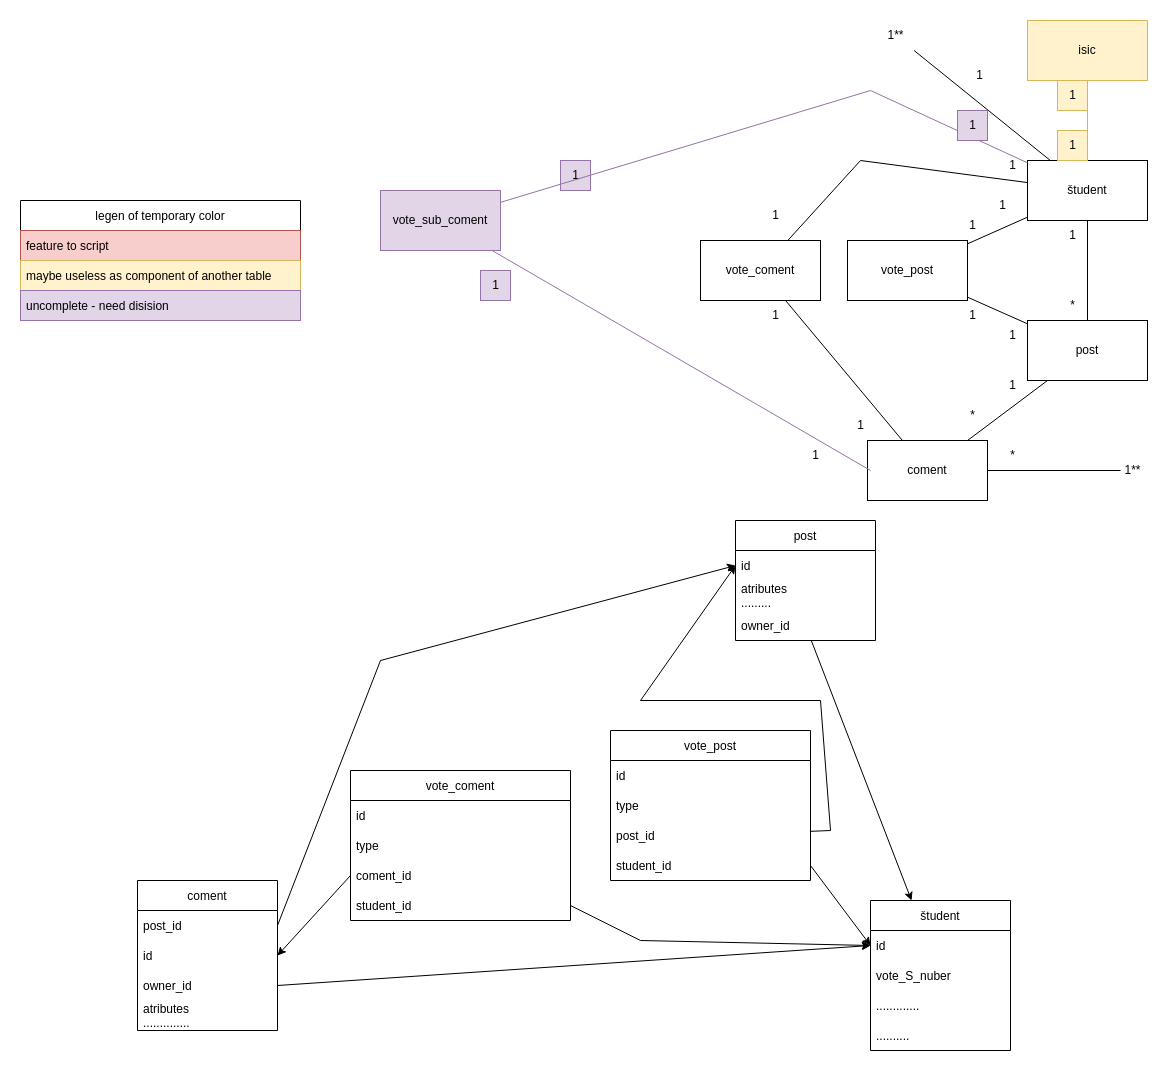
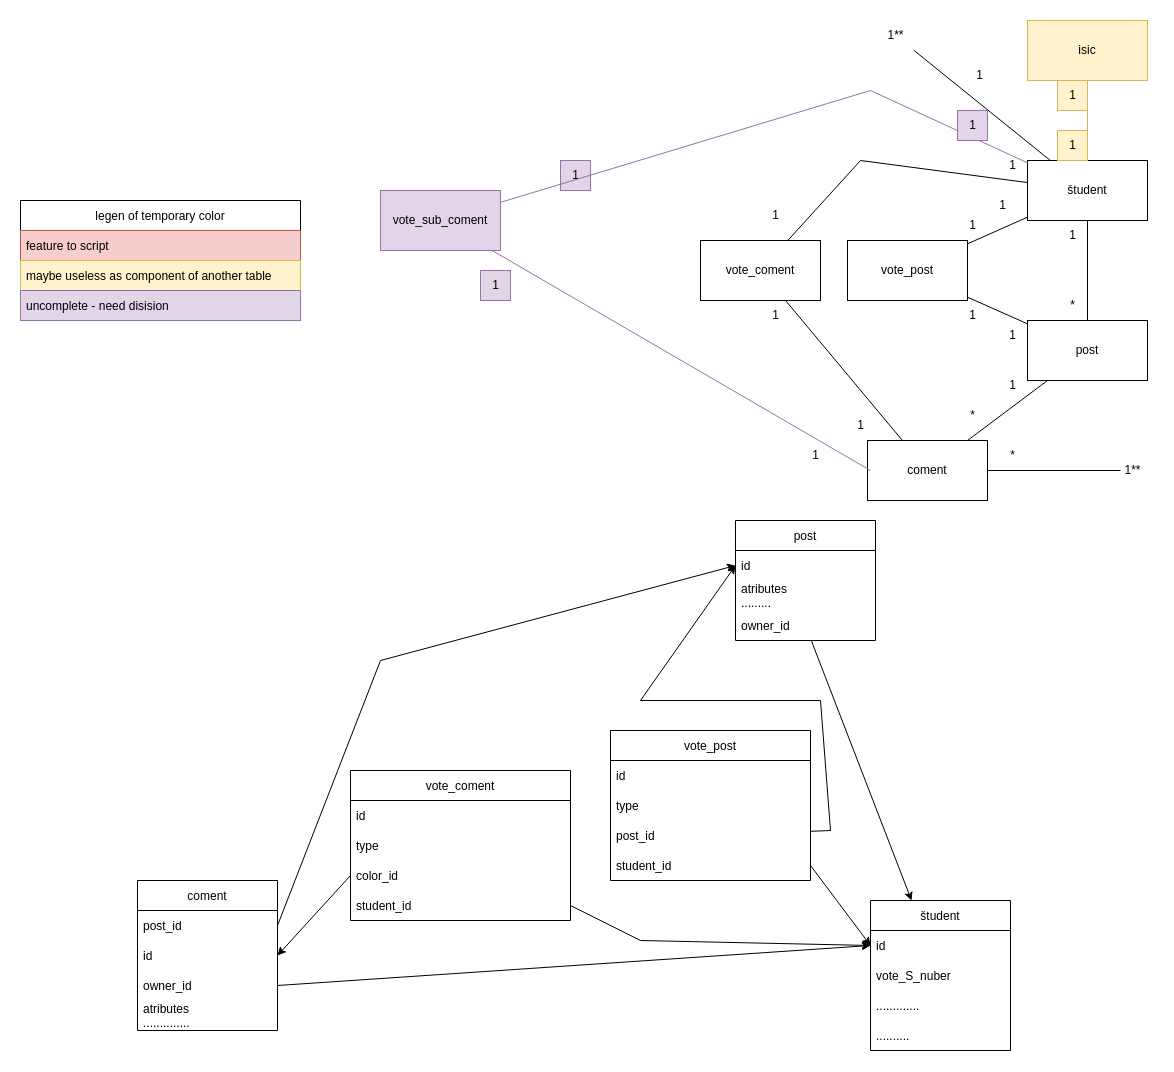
  <mxCell id="0" />
  <mxCell id="1" parent="0" />
  <mxCell id="2" value="študent" style="swimlane;fontStyle=0;childLayout=stackLayout;horizontal=1;startSize=30;horizontalStack=0;resizeParent=1;resizeParentMax=0;resizeLast=0;collapsible=1;marginBottom=0;" parent="1" vertex="1"><mxGeometry x="870" y="900" width="140" height="150" as="geometry" /></mxCell>
  <mxCell id="3" value="id" style="text;strokeColor=none;fillColor=none;align=left;verticalAlign=middle;spacingLeft=4;spacingRight=4;overflow=hidden;points=[[0,0.5],[1,0.5]];portConstraint=eastwest;rotatable=0;" parent="2" vertex="1"><mxGeometry y="30" width="140" height="30" as="geometry" /></mxCell>
  <mxCell id="4" value="vote_S_nuber" style="text;align=left;verticalAlign=middle;spacingLeft=4;spacingRight=4;overflow=hidden;points=[[0,0.5],[1,0.5]];portConstraint=eastwest;rotatable=0;" parent="2" vertex="1"><mxGeometry y="60" width="140" height="30" as="geometry" /></mxCell>
  <mxCell id="5" value="............." style="text;strokeColor=none;fillColor=none;align=left;verticalAlign=middle;spacingLeft=4;spacingRight=4;overflow=hidden;points=[[0,0.5],[1,0.5]];portConstraint=eastwest;rotatable=0;" parent="2" vertex="1"><mxGeometry y="90" width="140" height="30" as="geometry" /></mxCell>
  <mxCell id="6" value=".........." style="text;strokeColor=none;fillColor=none;align=left;verticalAlign=middle;spacingLeft=4;spacingRight=4;overflow=hidden;points=[[0,0.5],[1,0.5]];portConstraint=eastwest;rotatable=0;" parent="2" vertex="1"><mxGeometry y="120" width="140" height="30" as="geometry" /></mxCell>
  <mxCell id="7" value="post" style="swimlane;fontStyle=0;childLayout=stackLayout;horizontal=1;startSize=30;horizontalStack=0;resizeParent=1;resizeParentMax=0;resizeLast=0;collapsible=1;marginBottom=0;" parent="1" vertex="1"><mxGeometry x="735" y="520" width="140" height="120" as="geometry" /></mxCell>
  <mxCell id="8" value="id" style="text;strokeColor=none;fillColor=none;align=left;verticalAlign=middle;spacingLeft=4;spacingRight=4;overflow=hidden;points=[[0,0.5],[1,0.5]];portConstraint=eastwest;rotatable=0;" parent="7" vertex="1"><mxGeometry y="30" width="140" height="30" as="geometry" /></mxCell>
  <mxCell id="9" value="atributes&#10;........." style="text;strokeColor=none;fillColor=none;align=left;verticalAlign=middle;spacingLeft=4;spacingRight=4;overflow=hidden;points=[[0,0.5],[1,0.5]];portConstraint=eastwest;rotatable=0;" parent="7" vertex="1"><mxGeometry y="60" width="140" height="30" as="geometry" /></mxCell>
  <mxCell id="10" value="owner_id" style="text;strokeColor=none;fillColor=none;align=left;verticalAlign=middle;spacingLeft=4;spacingRight=4;overflow=hidden;points=[[0,0.5],[1,0.5]];portConstraint=eastwest;rotatable=0;" parent="7" vertex="1"><mxGeometry y="90" width="140" height="30" as="geometry" /></mxCell>
  <mxCell id="11" value="" style="endArrow=classic;html=1;rounded=0;" parent="1" source="10" target="2" edge="1"><mxGeometry width="50" height="50" relative="1" as="geometry"><mxPoint x="790" y="840" as="sourcePoint" /><mxPoint x="840" y="790" as="targetPoint" /></mxGeometry></mxCell>
  <mxCell id="12" value="coment" style="swimlane;fontStyle=0;childLayout=stackLayout;horizontal=1;startSize=30;horizontalStack=0;resizeParent=1;resizeParentMax=0;resizeLast=0;collapsible=1;marginBottom=0;" parent="1" vertex="1"><mxGeometry x="137" y="880" width="140" height="150" as="geometry" /></mxCell>
  <mxCell id="13" value="post_id" style="text;strokeColor=none;fillColor=none;align=left;verticalAlign=middle;spacingLeft=4;spacingRight=4;overflow=hidden;points=[[0,0.5],[1,0.5]];portConstraint=eastwest;rotatable=0;" parent="12" vertex="1"><mxGeometry y="30" width="140" height="30" as="geometry" /></mxCell>
  <mxCell id="14" value="id" style="text;strokeColor=none;fillColor=none;align=left;verticalAlign=middle;spacingLeft=4;spacingRight=4;overflow=hidden;points=[[0,0.5],[1,0.5]];portConstraint=eastwest;rotatable=0;" parent="12" vertex="1"><mxGeometry y="60" width="140" height="30" as="geometry" /></mxCell>
  <mxCell id="15" value="owner_id" style="text;strokeColor=none;fillColor=none;align=left;verticalAlign=middle;spacingLeft=4;spacingRight=4;overflow=hidden;points=[[0,0.5],[1,0.5]];portConstraint=eastwest;rotatable=0;" parent="12" vertex="1"><mxGeometry y="90" width="140" height="30" as="geometry" /></mxCell>
  <mxCell id="16" value="atributes&#10;.............." style="text;strokeColor=none;fillColor=none;align=left;verticalAlign=middle;spacingLeft=4;spacingRight=4;overflow=hidden;points=[[0,0.5],[1,0.5]];portConstraint=eastwest;rotatable=0;" parent="12" vertex="1"><mxGeometry y="120" width="140" height="30" as="geometry" /></mxCell>
  <mxCell id="17" value="" style="endArrow=classic;html=1;rounded=0;exitX=1;exitY=0.5;exitDx=0;exitDy=0;entryX=0;entryY=0.5;entryDx=0;entryDy=0;" parent="1" source="15" target="3" edge="1"><mxGeometry width="50" height="50" relative="1" as="geometry"><mxPoint x="800" y="900" as="sourcePoint" /><mxPoint x="850" y="850" as="targetPoint" /></mxGeometry></mxCell>
  <mxCell id="18" value="" style="endArrow=classic;html=1;rounded=0;exitX=1;exitY=0.5;exitDx=0;exitDy=0;entryX=0;entryY=0.5;entryDx=0;entryDy=0;" parent="1" source="13" target="8" edge="1"><mxGeometry width="50" height="50" relative="1" as="geometry"><mxPoint x="740" y="870" as="sourcePoint" /><mxPoint x="790" y="820" as="targetPoint" /><Array as="points"><mxPoint x="380" y="660" /></Array></mxGeometry></mxCell>
  <mxCell id="19" value="študent" style="rounded=0;whiteSpace=wrap;html=1;" parent="1" vertex="1"><mxGeometry x="1027" y="160" width="120" height="60" as="geometry" /></mxCell>
  <mxCell id="20" value="post" style="rounded=0;whiteSpace=wrap;html=1;" parent="1" vertex="1"><mxGeometry x="1027" y="320" width="120" height="60" as="geometry" /></mxCell>
  <mxCell id="21" value="isic" style="rounded=0;whiteSpace=wrap;html=1;fillColor=#fff2cc;strokeColor=#d6b656;" parent="1" vertex="1"><mxGeometry x="1027" y="20" width="120" height="60" as="geometry" /></mxCell>
  <mxCell id="22" value="" style="endArrow=none;html=1;rounded=0;fillColor=#fff2cc;strokeColor=#d6b656;" parent="1" source="19" target="21" edge="1"><mxGeometry width="50" height="50" relative="1" as="geometry"><mxPoint x="927" y="200" as="sourcePoint" /><mxPoint x="977" y="150" as="targetPoint" /></mxGeometry></mxCell>
  <mxCell id="23" value="1" style="text;html=1;align=center;verticalAlign=middle;resizable=0;points=[];autosize=1;strokeColor=#d6b656;fillColor=#fff2cc;" parent="1" vertex="1"><mxGeometry x="1057" y="80" width="30" height="30" as="geometry" /></mxCell>
  <mxCell id="24" value="1" style="text;html=1;align=center;verticalAlign=middle;resizable=0;points=[];autosize=1;strokeColor=none;fillColor=none;" parent="1" vertex="1"><mxGeometry x="957" y="210" width="30" height="30" as="geometry" /></mxCell>
  <mxCell id="25" value="" style="endArrow=none;html=1;rounded=0;" parent="1" source="19" target="20" edge="1"><mxGeometry width="50" height="50" relative="1" as="geometry"><mxPoint x="1057" y="310" as="sourcePoint" /><mxPoint x="1107" y="260" as="targetPoint" /></mxGeometry></mxCell>
  <mxCell id="26" value="1" style="text;html=1;align=center;verticalAlign=middle;resizable=0;points=[];autosize=1;strokeColor=none;fillColor=none;" parent="1" vertex="1"><mxGeometry x="1057" y="220" width="30" height="30" as="geometry" /></mxCell>
  <mxCell id="27" value="*" style="text;html=1;align=center;verticalAlign=middle;resizable=0;points=[];autosize=1;strokeColor=none;fillColor=none;" parent="1" vertex="1"><mxGeometry x="1057" y="290" width="30" height="30" as="geometry" /></mxCell>
  <mxCell id="28" value="coment" style="rounded=0;whiteSpace=wrap;html=1;" parent="1" vertex="1"><mxGeometry x="867" y="440" width="120" height="60" as="geometry" /></mxCell>
  <mxCell id="29" value="" style="endArrow=none;html=1;rounded=0;" parent="1" source="28" target="20" edge="1"><mxGeometry width="50" height="50" relative="1" as="geometry"><mxPoint x="937" y="440" as="sourcePoint" /><mxPoint x="987" y="390" as="targetPoint" /></mxGeometry></mxCell>
  <mxCell id="30" value="1" style="text;html=1;align=center;verticalAlign=middle;resizable=0;points=[];autosize=1;strokeColor=none;fillColor=none;" parent="1" vertex="1"><mxGeometry x="997" y="370" width="30" height="30" as="geometry" /></mxCell>
  <mxCell id="31" value="*" style="text;html=1;align=center;verticalAlign=middle;resizable=0;points=[];autosize=1;strokeColor=none;fillColor=none;" parent="1" vertex="1"><mxGeometry x="957" y="400" width="30" height="30" as="geometry" /></mxCell>
  <mxCell id="32" value="vote_post" style="rounded=0;whiteSpace=wrap;html=1;" parent="1" vertex="1"><mxGeometry x="847" y="240" width="120" height="60" as="geometry" /></mxCell>
  <mxCell id="33" value="" style="endArrow=none;html=1;rounded=0;" parent="1" source="32" target="19" edge="1"><mxGeometry width="50" height="50" relative="1" as="geometry"><mxPoint x="957" y="220" as="sourcePoint" /><mxPoint x="1007" y="170" as="targetPoint" /></mxGeometry></mxCell>
  <mxCell id="34" value="1" style="text;html=1;align=center;verticalAlign=middle;resizable=0;points=[];autosize=1;strokeColor=#d6b656;fillColor=#fff2cc;" parent="1" vertex="1"><mxGeometry x="1057" y="130" width="30" height="30" as="geometry" /></mxCell>
  <mxCell id="35" value="1" style="text;html=1;align=center;verticalAlign=middle;resizable=0;points=[];autosize=1;strokeColor=none;fillColor=none;" parent="1" vertex="1"><mxGeometry x="987" y="190" width="30" height="30" as="geometry" /></mxCell>
  <mxCell id="36" value="" style="endArrow=none;html=1;rounded=0;" parent="1" source="32" target="20" edge="1"><mxGeometry width="50" height="50" relative="1" as="geometry"><mxPoint x="867" y="400" as="sourcePoint" /><mxPoint x="917" y="350" as="targetPoint" /></mxGeometry></mxCell>
  <mxCell id="37" value="1" style="text;html=1;align=center;verticalAlign=middle;resizable=0;points=[];autosize=1;strokeColor=none;fillColor=none;" parent="1" vertex="1"><mxGeometry x="957" y="300" width="30" height="30" as="geometry" /></mxCell>
  <mxCell id="38" value="1" style="text;html=1;align=center;verticalAlign=middle;resizable=0;points=[];autosize=1;strokeColor=none;fillColor=none;" parent="1" vertex="1"><mxGeometry x="997" y="320" width="30" height="30" as="geometry" /></mxCell>
  <mxCell id="39" value="vote_coment" style="rounded=0;whiteSpace=wrap;html=1;" parent="1" vertex="1"><mxGeometry x="700" y="240" width="120" height="60" as="geometry" /></mxCell>
  <mxCell id="40" value="1" style="text;html=1;align=center;verticalAlign=middle;resizable=0;points=[];autosize=1;strokeColor=none;fillColor=none;" parent="1" vertex="1"><mxGeometry x="760" y="200" width="30" height="30" as="geometry" /></mxCell>
  <mxCell id="41" value="" style="endArrow=none;html=1;rounded=0;" parent="1" source="39" target="19" edge="1"><mxGeometry width="50" height="50" relative="1" as="geometry"><mxPoint x="810" y="163.333" as="sourcePoint" /><mxPoint x="870" y="136.667" as="targetPoint" /><Array as="points"><mxPoint x="860" y="160" /></Array></mxGeometry></mxCell>
  <mxCell id="42" value="1" style="text;html=1;align=center;verticalAlign=middle;resizable=0;points=[];autosize=1;strokeColor=none;fillColor=none;" parent="1" vertex="1"><mxGeometry x="997" y="150" width="30" height="30" as="geometry" /></mxCell>
  <mxCell id="43" value="1" style="text;html=1;align=center;verticalAlign=middle;resizable=0;points=[];autosize=1;strokeColor=none;fillColor=none;" parent="1" vertex="1"><mxGeometry x="760" y="300" width="30" height="30" as="geometry" /></mxCell>
  <mxCell id="44" value="" style="endArrow=none;html=1;rounded=0;" parent="1" source="39" target="28" edge="1"><mxGeometry width="50" height="50" relative="1" as="geometry"><mxPoint x="830" y="393.333" as="sourcePoint" /><mxPoint x="890" y="366.667" as="targetPoint" /></mxGeometry></mxCell>
  <mxCell id="45" value="1" style="text;html=1;align=center;verticalAlign=middle;resizable=0;points=[];autosize=1;strokeColor=none;fillColor=none;" parent="1" vertex="1"><mxGeometry x="845" y="410" width="30" height="30" as="geometry" /></mxCell>
  <mxCell id="46" value="vote_post" style="swimlane;fontStyle=0;childLayout=stackLayout;horizontal=1;startSize=30;horizontalStack=0;resizeParent=1;resizeParentMax=0;resizeLast=0;collapsible=1;marginBottom=0;" parent="1" vertex="1"><mxGeometry x="610" y="730" width="200" height="150" as="geometry" /></mxCell>
  <mxCell id="47" value="id" style="text;strokeColor=none;fillColor=none;align=left;verticalAlign=middle;spacingLeft=4;spacingRight=4;overflow=hidden;points=[[0,0.5],[1,0.5]];portConstraint=eastwest;rotatable=0;" parent="46" vertex="1"><mxGeometry y="30" width="200" height="30" as="geometry" /></mxCell>
  <mxCell id="48" value="type" style="text;strokeColor=none;fillColor=none;align=left;verticalAlign=middle;spacingLeft=4;spacingRight=4;overflow=hidden;points=[[0,0.5],[1,0.5]];portConstraint=eastwest;rotatable=0;" parent="46" vertex="1"><mxGeometry y="60" width="200" height="30" as="geometry" /></mxCell>
  <mxCell id="49" value="post_id   " style="text;align=left;verticalAlign=middle;spacingLeft=4;spacingRight=4;overflow=hidden;points=[[0,0.5],[1,0.5]];portConstraint=eastwest;rotatable=0;" parent="46" vertex="1"><mxGeometry y="90" width="200" height="30" as="geometry" /></mxCell>
  <mxCell id="50" value="student_id" style="text;align=left;verticalAlign=middle;spacingLeft=4;spacingRight=4;overflow=hidden;points=[[0,0.5],[1,0.5]];portConstraint=eastwest;rotatable=0;" parent="46" vertex="1"><mxGeometry y="120" width="200" height="30" as="geometry" /></mxCell>
  <mxCell id="51" value="" style="endArrow=classic;html=1;rounded=0;entryX=0;entryY=0.5;entryDx=0;entryDy=0;" parent="1" source="49" target="8" edge="1"><mxGeometry width="50" height="50" relative="1" as="geometry"><mxPoint x="900" y="800" as="sourcePoint" /><mxPoint x="680" y="670" as="targetPoint" /><Array as="points"><mxPoint x="830" y="830" /><mxPoint x="820" y="700" /><mxPoint x="640" y="700" /></Array></mxGeometry></mxCell>
  <mxCell id="52" value="" style="endArrow=classic;html=1;rounded=0;entryX=0;entryY=0.5;entryDx=0;entryDy=0;exitX=1;exitY=0.5;exitDx=0;exitDy=0;" parent="1" source="50" target="3" edge="1"><mxGeometry width="50" height="50" relative="1" as="geometry"><mxPoint x="580" y="910" as="sourcePoint" /><mxPoint x="630" y="860" as="targetPoint" /></mxGeometry></mxCell>
  <mxCell id="53" value="vote_coment" style="swimlane;fontStyle=0;childLayout=stackLayout;horizontal=1;startSize=30;horizontalStack=0;resizeParent=1;resizeParentMax=0;resizeLast=0;collapsible=1;marginBottom=0;" parent="1" vertex="1"><mxGeometry x="350" y="770" width="220" height="150" as="geometry" /></mxCell>
  <mxCell id="54" value="id" style="text;strokeColor=none;fillColor=none;align=left;verticalAlign=middle;spacingLeft=4;spacingRight=4;overflow=hidden;points=[[0,0.5],[1,0.5]];portConstraint=eastwest;rotatable=0;" parent="53" vertex="1"><mxGeometry y="30" width="220" height="30" as="geometry" /></mxCell>
  <mxCell id="55" value="type" style="text;strokeColor=none;fillColor=none;align=left;verticalAlign=middle;spacingLeft=4;spacingRight=4;overflow=hidden;points=[[0,0.5],[1,0.5]];portConstraint=eastwest;rotatable=0;" parent="53" vertex="1"><mxGeometry y="60" width="220" height="30" as="geometry" /></mxCell>
- <mxCell id="56" value="coment_id" style="text;align=left;verticalAlign=middle;spacingLeft=4;spacingRight=4;overflow=hidden;points=[[0,0.5],[1,0.5]];portConstraint=eastwest;rotatable=0;" parent="53" vertex="1"><mxGeometry y="90" width="220" height="30" as="geometry" /></mxCell>
+ <mxCell id="56" value="color_id" style="text;align=left;verticalAlign=middle;spacingLeft=4;spacingRight=4;overflow=hidden;points=[[0,0.5],[1,0.5]];portConstraint=eastwest;rotatable=0;" parent="53" vertex="1"><mxGeometry y="90" width="220" height="30" as="geometry" /></mxCell>
  <mxCell id="57" value="student_id" style="text;align=left;verticalAlign=middle;spacingLeft=4;spacingRight=4;overflow=hidden;points=[[0,0.5],[1,0.5]];portConstraint=eastwest;rotatable=0;" parent="53" vertex="1"><mxGeometry y="120" width="220" height="30" as="geometry" /></mxCell>
  <mxCell id="58" value="" style="endArrow=classic;html=1;rounded=0;entryX=1;entryY=0.5;entryDx=0;entryDy=0;exitX=0;exitY=0.5;exitDx=0;exitDy=0;" parent="1" source="56" target="14" edge="1"><mxGeometry width="50" height="50" relative="1" as="geometry"><mxPoint x="420" y="970" as="sourcePoint" /><mxPoint x="470" y="920" as="targetPoint" /></mxGeometry></mxCell>
  <mxCell id="59" value="" style="endArrow=classic;html=1;rounded=0;exitX=1;exitY=0.5;exitDx=0;exitDy=0;entryX=0;entryY=0.5;entryDx=0;entryDy=0;" parent="1" source="57" target="3" edge="1"><mxGeometry width="50" height="50" relative="1" as="geometry"><mxPoint x="660" y="960" as="sourcePoint" /><mxPoint x="710" y="910" as="targetPoint" /><Array as="points"><mxPoint x="640" y="940" /></Array></mxGeometry></mxCell>
  <mxCell id="60" value="legen of temporary color" style="swimlane;fontStyle=0;childLayout=stackLayout;horizontal=1;startSize=30;horizontalStack=0;resizeParent=1;resizeParentMax=0;resizeLast=0;collapsible=1;marginBottom=0;" parent="1" vertex="1"><mxGeometry x="20" y="200" width="280" height="120" as="geometry" /></mxCell>
  <mxCell id="61" value="feature to script" style="text;strokeColor=#b85450;fillColor=#f8cecc;align=left;verticalAlign=middle;spacingLeft=4;spacingRight=4;overflow=hidden;points=[[0,0.5],[1,0.5]];portConstraint=eastwest;rotatable=0;" parent="60" vertex="1"><mxGeometry y="30" width="280" height="30" as="geometry" /></mxCell>
  <mxCell id="62" value="maybe useless as component of another table" style="text;strokeColor=#d6b656;fillColor=#fff2cc;align=left;verticalAlign=middle;spacingLeft=4;spacingRight=4;overflow=hidden;points=[[0,0.5],[1,0.5]];portConstraint=eastwest;rotatable=0;" parent="60" vertex="1"><mxGeometry y="60" width="280" height="30" as="geometry" /></mxCell>
  <mxCell id="63" value="uncomplete - need disision" style="text;strokeColor=#9673a6;fillColor=#e1d5e7;align=left;verticalAlign=middle;spacingLeft=4;spacingRight=4;overflow=hidden;points=[[0,0.5],[1,0.5]];portConstraint=eastwest;rotatable=0;" parent="60" vertex="1"><mxGeometry y="90" width="280" height="30" as="geometry" /></mxCell>
  <mxCell id="64" value="1" style="text;html=1;align=center;verticalAlign=middle;resizable=0;points=[];autosize=1;strokeColor=none;fillColor=none;" parent="1" vertex="1"><mxGeometry x="800" y="440" width="30" height="30" as="geometry" /></mxCell>
  <mxCell id="65" value="" style="endArrow=none;html=1;rounded=0;" parent="1" source="28" edge="1"><mxGeometry width="50" height="50" relative="1" as="geometry"><mxPoint x="1130" y="470" as="sourcePoint" /><mxPoint x="1120" y="470" as="targetPoint" /></mxGeometry></mxCell>
  <mxCell id="66" value="1**" style="text;html=1;align=center;verticalAlign=middle;resizable=0;points=[];autosize=1;strokeColor=none;fillColor=none;" parent="1" vertex="1"><mxGeometry x="1112" y="455" width="40" height="30" as="geometry" /></mxCell>
  <mxCell id="67" value="1**" style="text;html=1;align=center;verticalAlign=middle;resizable=0;points=[];autosize=1;strokeColor=none;fillColor=none;" parent="1" vertex="1"><mxGeometry x="875" y="20" width="40" height="30" as="geometry" /></mxCell>
  <mxCell id="68" value="" style="endArrow=none;html=1;rounded=0;" parent="1" source="19" target="67" edge="1"><mxGeometry width="50" height="50" relative="1" as="geometry"><mxPoint x="850" y="140" as="sourcePoint" /><mxPoint x="900" y="90" as="targetPoint" /></mxGeometry></mxCell>
  <mxCell id="69" value="1" style="text;html=1;align=center;verticalAlign=middle;resizable=0;points=[];autosize=1;strokeColor=none;fillColor=none;" parent="1" vertex="1"><mxGeometry x="964" y="60" width="30" height="30" as="geometry" /></mxCell>
  <mxCell id="70" value="*" style="text;html=1;align=center;verticalAlign=middle;resizable=0;points=[];autosize=1;strokeColor=none;fillColor=none;" parent="1" vertex="1"><mxGeometry x="997" y="440" width="30" height="30" as="geometry" /></mxCell>
  <mxCell id="71" value="1" style="text;html=1;align=center;verticalAlign=middle;resizable=0;points=[];autosize=1;strokeColor=#9673a6;fillColor=#e1d5e7;" parent="1" vertex="1"><mxGeometry x="560" y="160" width="30" height="30" as="geometry" /></mxCell>
  <mxCell id="72" value="vote_sub_coment" style="rounded=0;whiteSpace=wrap;html=1;fillColor=#e1d5e7;strokeColor=#9673a6;" parent="1" vertex="1"><mxGeometry x="380" y="190" width="120" height="60" as="geometry" /></mxCell>
  <mxCell id="73" value="" style="endArrow=none;html=1;rounded=0;fillColor=#e1d5e7;strokeColor=#9673a6;" parent="1" source="72" target="19" edge="1"><mxGeometry width="50" height="50" relative="1" as="geometry"><mxPoint x="560" y="170" as="sourcePoint" /><mxPoint x="630" y="166.667" as="targetPoint" /><Array as="points"><mxPoint x="870" y="90" /></Array></mxGeometry></mxCell>
  <mxCell id="74" value="1" style="text;html=1;align=center;verticalAlign=middle;resizable=0;points=[];autosize=1;strokeColor=#9673a6;fillColor=#e1d5e7;" parent="1" vertex="1"><mxGeometry x="957" y="110" width="30" height="30" as="geometry" /></mxCell>
  <mxCell id="75" value="" style="endArrow=none;html=1;rounded=0;fillColor=#e1d5e7;strokeColor=#9673a6;" parent="1" source="72" edge="1"><mxGeometry width="50" height="50" relative="1" as="geometry"><mxPoint x="470" y="350" as="sourcePoint" /><mxPoint x="870" y="470" as="targetPoint" /></mxGeometry></mxCell>
  <mxCell id="76" value="1" style="text;html=1;align=center;verticalAlign=middle;resizable=0;points=[];autosize=1;strokeColor=#9673a6;fillColor=#e1d5e7;" parent="1" vertex="1"><mxGeometry x="480" y="270" width="30" height="30" as="geometry" /></mxCell>
